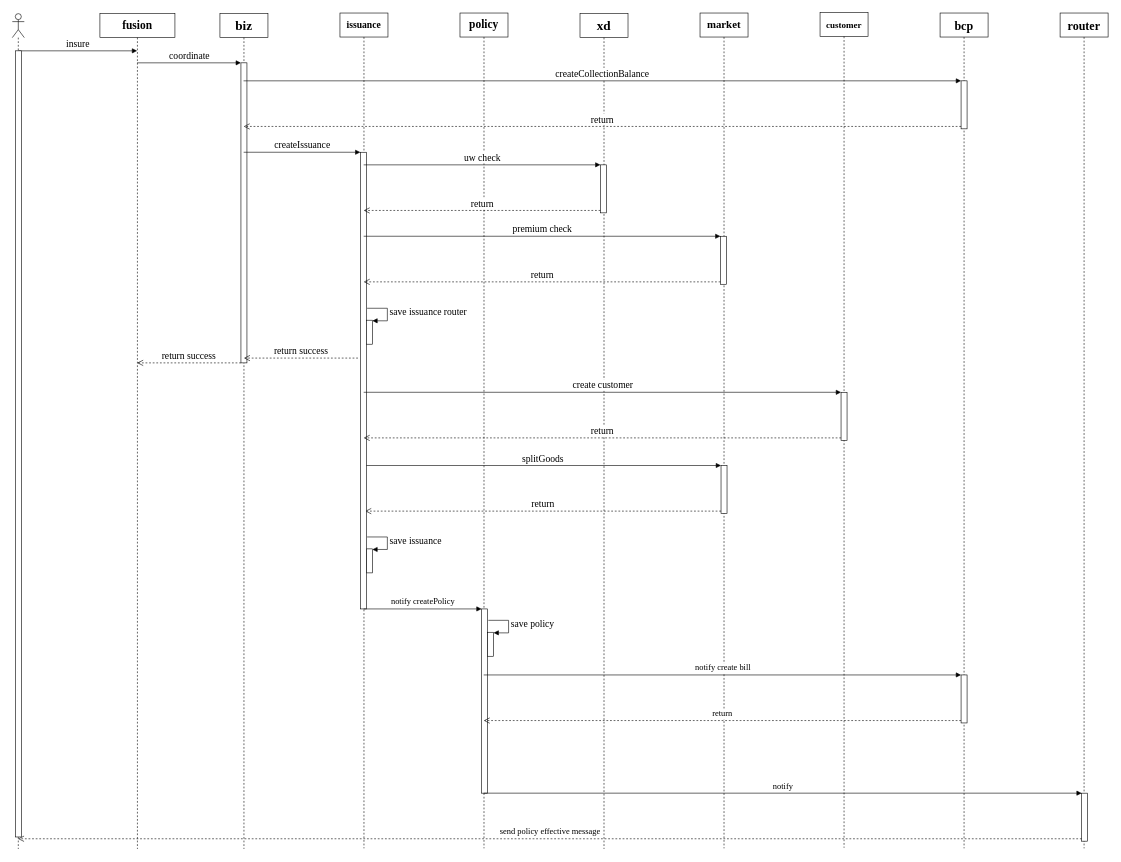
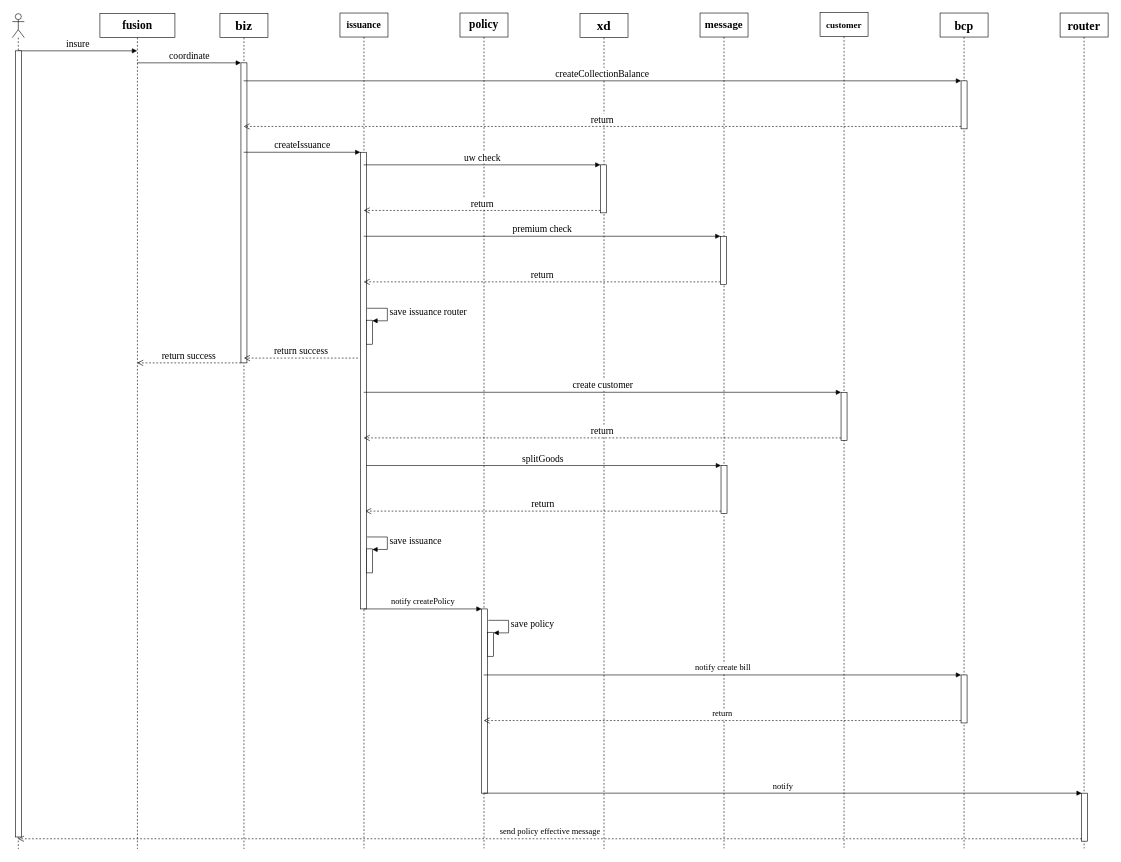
  <mxCell id="0" />
  <mxCell id="1" parent="0" />
  <mxCell id="2" value="fusion" style="shape=umlLifeline;perimeter=lifelinePerimeter;whiteSpace=wrap;html=1;container=1;collapsible=0;recursiveResize=0;outlineConnect=0;fontFamily=Lucida Console;fontSize=19;fontStyle=1" parent="1" vertex="1"><mxGeometry x="166" y="22" width="125" height="1392" as="geometry" /></mxCell>
  <mxCell id="3" value="" style="shape=umlLifeline;participant=umlActor;perimeter=lifelinePerimeter;whiteSpace=wrap;html=1;container=1;collapsible=0;recursiveResize=0;verticalAlign=top;spacingTop=36;outlineConnect=0;fontSize=20;" parent="1" vertex="1"><mxGeometry x="20" y="22" width="20" height="1392" as="geometry" /></mxCell>
  <mxCell id="4" value="insure" style="html=1;verticalAlign=bottom;endArrow=block;rounded=0;fontFamily=Lucida Console;fontSize=16;" parent="3" target="2" edge="1"><mxGeometry width="80" relative="1" as="geometry"><mxPoint x="10" y="62" as="sourcePoint" /><mxPoint x="90" y="62" as="targetPoint" /></mxGeometry></mxCell>
  <mxCell id="5" value="" style="html=1;points=[];perimeter=orthogonalPerimeter;" parent="1" vertex="1"><mxGeometry x="25" y="84" width="10" height="1310" as="geometry" /></mxCell>
  <mxCell id="6" value="issuance" style="shape=umlLifeline;perimeter=lifelinePerimeter;whiteSpace=wrap;html=1;container=1;collapsible=0;recursiveResize=0;outlineConnect=0;fontFamily=Lucida Console;fontSize=16;fontStyle=1" parent="1" vertex="1"><mxGeometry x="566" y="21" width="80" height="1392" as="geometry" /></mxCell>
  <mxCell id="7" value="" style="html=1;points=[];perimeter=orthogonalPerimeter;fontFamily=Lucida Console;fontSize=16;" parent="6" vertex="1"><mxGeometry x="44" y="892.94" width="10" height="40" as="geometry" /></mxCell>
  <mxCell id="8" value="save issuance" style="edgeStyle=orthogonalEdgeStyle;html=1;align=left;spacingLeft=2;endArrow=block;rounded=0;entryX=1;entryY=0;fontFamily=Lucida Console;fontSize=16;exitX=1.224;exitY=0.293;exitDx=0;exitDy=0;exitPerimeter=0;" parent="6" edge="1"><mxGeometry relative="1" as="geometry"><mxPoint x="45.24" y="873.073" as="sourcePoint" /><Array as="points"><mxPoint x="79" y="872.94" /><mxPoint x="79" y="893.94" /></Array><mxPoint x="54" y="893.94" as="targetPoint" /></mxGeometry></mxCell>
  <mxCell id="9" value="policy" style="shape=umlLifeline;perimeter=lifelinePerimeter;whiteSpace=wrap;html=1;container=1;collapsible=0;recursiveResize=0;outlineConnect=0;fontFamily=Lucida Console;fontSize=19;fontStyle=1" parent="1" vertex="1"><mxGeometry x="766" y="21" width="80" height="1392" as="geometry" /></mxCell>
  <mxCell id="10" value="" style="html=1;points=[];perimeter=orthogonalPerimeter;" vertex="1" parent="9"><mxGeometry x="36" y="993" width="10" height="307" as="geometry" /></mxCell>
  <mxCell id="11" value="" style="html=1;points=[];perimeter=orthogonalPerimeter;fontFamily=Lucida Console;fontSize=16;" vertex="1" parent="9"><mxGeometry x="46" y="1031.87" width="10" height="40" as="geometry" /></mxCell>
  <mxCell id="12" value="save policy" style="edgeStyle=orthogonalEdgeStyle;html=1;align=left;spacingLeft=2;endArrow=block;rounded=0;entryX=1;entryY=0;fontFamily=Lucida Console;fontSize=16;exitX=1.224;exitY=0.293;exitDx=0;exitDy=0;exitPerimeter=0;" edge="1" parent="9"><mxGeometry relative="1" as="geometry"><mxPoint x="47.24" y="1012.003" as="sourcePoint" /><Array as="points"><mxPoint x="81" y="1011.87" /><mxPoint x="81" y="1032.87" /></Array><mxPoint x="56" y="1032.87" as="targetPoint" /></mxGeometry></mxCell>
- <mxCell id="13" value="market" style="shape=umlLifeline;perimeter=lifelinePerimeter;whiteSpace=wrap;html=1;container=1;collapsible=0;recursiveResize=0;outlineConnect=0;fontFamily=Lucida Console;fontSize=18;fontStyle=1" parent="1" vertex="1"><mxGeometry x="1166" y="21" width="80" height="1392" as="geometry" /></mxCell>
+ <mxCell id="13" value="message" style="shape=umlLifeline;perimeter=lifelinePerimeter;whiteSpace=wrap;html=1;container=1;collapsible=0;recursiveResize=0;outlineConnect=0;fontFamily=Lucida Console;fontSize=18;fontStyle=1" parent="1" vertex="1"><mxGeometry x="1166" y="21" width="80" height="1392" as="geometry" /></mxCell>
  <mxCell id="14" value="" style="html=1;points=[];perimeter=orthogonalPerimeter;fontFamily=Lucida Console;fontSize=16;" parent="13" vertex="1"><mxGeometry x="35" y="754" width="10" height="80" as="geometry" /></mxCell>
  <mxCell id="15" value="" style="html=1;points=[];perimeter=orthogonalPerimeter;fontFamily=Lucida Console;fontSize=16;" parent="13" vertex="1"><mxGeometry x="34" y="372" width="10" height="80" as="geometry" /></mxCell>
  <mxCell id="16" value="customer" style="shape=umlLifeline;perimeter=lifelinePerimeter;whiteSpace=wrap;html=1;container=1;collapsible=0;recursiveResize=0;outlineConnect=0;fontFamily=Lucida Console;fontSize=15;fontStyle=1" parent="1" vertex="1"><mxGeometry x="1366" y="20" width="80" height="1392" as="geometry" /></mxCell>
  <mxCell id="17" value="bcp" style="shape=umlLifeline;perimeter=lifelinePerimeter;whiteSpace=wrap;html=1;container=1;collapsible=0;recursiveResize=0;outlineConnect=0;fontFamily=Lucida Console;fontSize=20;fontStyle=1" parent="1" vertex="1"><mxGeometry x="1566" y="21" width="80" height="1392" as="geometry" /></mxCell>
  <mxCell id="18" value="" style="html=1;points=[];perimeter=orthogonalPerimeter;fontFamily=Lucida Console;fontSize=16;" parent="17" vertex="1"><mxGeometry x="35" y="113" width="10" height="80" as="geometry" /></mxCell>
  <mxCell id="19" value="" style="html=1;points=[];perimeter=orthogonalPerimeter;fontFamily=Lucida Console;fontSize=14;" vertex="1" parent="17"><mxGeometry x="35" y="1103" width="10" height="80" as="geometry" /></mxCell>
  <mxCell id="20" value="router" style="shape=umlLifeline;perimeter=lifelinePerimeter;whiteSpace=wrap;html=1;container=1;collapsible=0;recursiveResize=0;outlineConnect=0;fontFamily=Lucida Console;fontSize=20;fontStyle=1" parent="1" vertex="1"><mxGeometry x="1766" y="21" width="80" height="1392" as="geometry" /></mxCell>
  <mxCell id="21" value="" style="html=1;points=[];perimeter=orthogonalPerimeter;fontFamily=Lucida Console;fontSize=14;" vertex="1" parent="20"><mxGeometry x="36" y="1300" width="10" height="80" as="geometry" /></mxCell>
  <mxCell id="22" value="biz" style="shape=umlLifeline;perimeter=lifelinePerimeter;whiteSpace=wrap;html=1;container=1;collapsible=0;recursiveResize=0;outlineConnect=0;fontFamily=Lucida Console;fontSize=22;fontStyle=1" parent="1" vertex="1"><mxGeometry x="366" y="22" width="80" height="1392" as="geometry" /></mxCell>
  <mxCell id="23" value="" style="html=1;points=[];perimeter=orthogonalPerimeter;fontFamily=Lucida Console;fontSize=16;" parent="22" vertex="1"><mxGeometry x="35" y="82" width="10" height="500" as="geometry" /></mxCell>
  <mxCell id="24" value="return success" style="html=1;verticalAlign=bottom;endArrow=open;dashed=1;endSize=8;exitX=0;exitY=0.95;rounded=0;fontFamily=Lucida Console;fontSize=16;" parent="22" target="2" edge="1"><mxGeometry relative="1" as="geometry"><mxPoint x="-114.676" y="582.0" as="targetPoint" /><mxPoint x="35" y="582.0" as="sourcePoint" /></mxGeometry></mxCell>
  <mxCell id="25" value="return success" style="html=1;verticalAlign=bottom;endArrow=open;dashed=1;endSize=8;rounded=0;fontFamily=Lucida Console;fontSize=16;" parent="22" edge="1"><mxGeometry relative="1" as="geometry"><mxPoint x="230" y="574" as="sourcePoint" /><mxPoint x="40" y="574" as="targetPoint" /></mxGeometry></mxCell>
  <mxCell id="26" value="xd" style="shape=umlLifeline;perimeter=lifelinePerimeter;whiteSpace=wrap;html=1;container=1;collapsible=0;recursiveResize=0;outlineConnect=0;fontFamily=Lucida Console;fontStyle=1;fontSize=22;" parent="1" vertex="1"><mxGeometry x="966" y="22" width="80" height="1392" as="geometry" /></mxCell>
  <mxCell id="27" value="splitGoods" style="html=1;verticalAlign=bottom;endArrow=block;entryX=0;entryY=0;rounded=0;fontFamily=Lucida Console;fontSize=16;" parent="1" target="14" edge="1"><mxGeometry relative="1" as="geometry"><mxPoint x="607.324" y="775" as="sourcePoint" /></mxGeometry></mxCell>
  <mxCell id="28" value="return" style="html=1;verticalAlign=bottom;endArrow=open;dashed=1;endSize=8;exitX=0;exitY=0.95;rounded=0;fontFamily=Lucida Console;fontSize=16;" parent="1" source="14" edge="1"><mxGeometry relative="1" as="geometry"><mxPoint x="608" y="851" as="targetPoint" /></mxGeometry></mxCell>
  <mxCell id="29" value="createCollectionBalance" style="html=1;verticalAlign=bottom;endArrow=block;entryX=0;entryY=0;rounded=0;fontFamily=Lucida Console;fontSize=16;" parent="1" target="18" edge="1"><mxGeometry relative="1" as="geometry"><mxPoint x="405.324" y="134" as="sourcePoint" /></mxGeometry></mxCell>
  <mxCell id="30" value="return" style="html=1;verticalAlign=bottom;endArrow=open;dashed=1;endSize=8;exitX=0;exitY=0.95;rounded=0;fontFamily=Lucida Console;fontSize=16;" parent="1" source="18" target="22" edge="1"><mxGeometry relative="1" as="geometry"><mxPoint x="1531" y="210" as="targetPoint" /></mxGeometry></mxCell>
  <mxCell id="31" value="" style="html=1;points=[];perimeter=orthogonalPerimeter;fontFamily=Lucida Console;fontSize=16;" parent="1" vertex="1"><mxGeometry x="600" y="253" width="10" height="761" as="geometry" /></mxCell>
  <mxCell id="32" value="createIssuance" style="html=1;verticalAlign=bottom;endArrow=block;entryX=0;entryY=0;rounded=0;fontFamily=Lucida Console;fontSize=16;" parent="1" source="22" target="31" edge="1"><mxGeometry relative="1" as="geometry"><mxPoint x="530" y="253" as="sourcePoint" /></mxGeometry></mxCell>
  <mxCell id="33" value="" style="html=1;points=[];perimeter=orthogonalPerimeter;fontFamily=Lucida Console;fontSize=16;" parent="1" vertex="1"><mxGeometry x="1000" y="274" width="10" height="80" as="geometry" /></mxCell>
  <mxCell id="34" value="uw check" style="html=1;verticalAlign=bottom;endArrow=block;entryX=0;entryY=0;rounded=0;fontFamily=Lucida Console;fontSize=16;" parent="1" source="6" target="33" edge="1"><mxGeometry relative="1" as="geometry"><mxPoint x="770" y="274" as="sourcePoint" /></mxGeometry></mxCell>
  <mxCell id="35" value="return" style="html=1;verticalAlign=bottom;endArrow=open;dashed=1;endSize=8;exitX=0;exitY=0.95;rounded=0;fontFamily=Lucida Console;fontSize=16;" parent="1" source="33" target="6" edge="1"><mxGeometry relative="1" as="geometry"><mxPoint x="686" y="350" as="targetPoint" /></mxGeometry></mxCell>
  <mxCell id="36" value="premium check" style="html=1;verticalAlign=bottom;endArrow=block;entryX=0;entryY=0;rounded=0;fontFamily=Lucida Console;fontSize=16;" parent="1" source="6" target="15" edge="1"><mxGeometry relative="1" as="geometry"><mxPoint x="980" y="393" as="sourcePoint" /></mxGeometry></mxCell>
  <mxCell id="37" value="return" style="html=1;verticalAlign=bottom;endArrow=open;dashed=1;endSize=8;exitX=0;exitY=0.95;rounded=0;fontFamily=Lucida Console;fontSize=16;" parent="1" source="15" target="6" edge="1"><mxGeometry relative="1" as="geometry"><mxPoint x="1130" y="469" as="targetPoint" /></mxGeometry></mxCell>
  <mxCell id="38" value="" style="html=1;points=[];perimeter=orthogonalPerimeter;fontFamily=Lucida Console;fontSize=16;" parent="1" vertex="1"><mxGeometry x="1401" y="653" width="10" height="80" as="geometry" /></mxCell>
  <mxCell id="39" value="create customer" style="html=1;verticalAlign=bottom;endArrow=block;entryX=0;entryY=0;rounded=0;fontFamily=Lucida Console;fontSize=16;" parent="1" source="6" target="38" edge="1"><mxGeometry relative="1" as="geometry"><mxPoint x="680.324" y="653" as="sourcePoint" /></mxGeometry></mxCell>
  <mxCell id="40" value="return" style="html=1;verticalAlign=bottom;endArrow=open;dashed=1;endSize=8;exitX=0;exitY=0.95;rounded=0;fontFamily=Lucida Console;fontSize=16;" parent="1" source="38" target="6" edge="1"><mxGeometry relative="1" as="geometry"><mxPoint x="680.324" y="729" as="targetPoint" /></mxGeometry></mxCell>
  <mxCell id="41" value="coordinate" style="html=1;verticalAlign=bottom;endArrow=block;entryX=0;entryY=0;rounded=0;fontFamily=Lucida Console;fontSize=16;" parent="1" source="2" target="23" edge="1"><mxGeometry relative="1" as="geometry"><mxPoint x="285" y="678" as="sourcePoint" /></mxGeometry></mxCell>
  <mxCell id="42" value="" style="html=1;points=[];perimeter=orthogonalPerimeter;fontFamily=Lucida Console;fontSize=16;" parent="1" vertex="1"><mxGeometry x="610" y="532.87" width="10" height="40" as="geometry" /></mxCell>
  <mxCell id="43" value="save issuance router" style="edgeStyle=orthogonalEdgeStyle;html=1;align=left;spacingLeft=2;endArrow=block;rounded=0;entryX=1;entryY=0;fontFamily=Lucida Console;fontSize=16;exitX=1.224;exitY=0.293;exitDx=0;exitDy=0;exitPerimeter=0;" parent="1" edge="1"><mxGeometry relative="1" as="geometry"><mxPoint x="611.24" y="513.003" as="sourcePoint" /><Array as="points"><mxPoint x="645" y="512.87" /><mxPoint x="645" y="533.87" /></Array><mxPoint x="620" y="533.87" as="targetPoint" /></mxGeometry></mxCell>
  <mxCell id="44" value="notify createPolicy" style="html=1;verticalAlign=bottom;endArrow=block;entryX=0;entryY=0;rounded=0;fontSize=14;fontFamily=Lucida Console;" edge="1" target="10" parent="1" source="6"><mxGeometry relative="1" as="geometry"><mxPoint x="726" y="1014" as="sourcePoint" /></mxGeometry></mxCell>
  <mxCell id="45" value="notify create bill" style="html=1;verticalAlign=bottom;endArrow=block;entryX=0;entryY=0;rounded=0;fontFamily=Lucida Console;fontSize=14;" edge="1" target="19" parent="1" source="9"><mxGeometry relative="1" as="geometry"><mxPoint x="1531" y="1124" as="sourcePoint" /></mxGeometry></mxCell>
  <mxCell id="46" value="return" style="html=1;verticalAlign=bottom;endArrow=open;dashed=1;endSize=8;exitX=0;exitY=0.95;rounded=0;fontFamily=Lucida Console;fontSize=14;" edge="1" source="19" parent="1" target="9"><mxGeometry relative="1" as="geometry"><mxPoint x="1531" y="1200" as="targetPoint" /></mxGeometry></mxCell>
  <mxCell id="47" value="notify" style="html=1;verticalAlign=bottom;endArrow=block;entryX=0;entryY=0;rounded=0;fontFamily=Lucida Console;fontSize=14;" edge="1" target="21" parent="1" source="9"><mxGeometry relative="1" as="geometry"><mxPoint x="1732" y="1321" as="sourcePoint" /></mxGeometry></mxCell>
  <mxCell id="48" value="send policy effective message" style="html=1;verticalAlign=bottom;endArrow=open;dashed=1;endSize=8;exitX=0;exitY=0.95;rounded=0;fontFamily=Lucida Console;fontSize=14;" edge="1" source="21" parent="1" target="3"><mxGeometry relative="1" as="geometry"><mxPoint x="706" y="1394" as="targetPoint" /></mxGeometry></mxCell>
